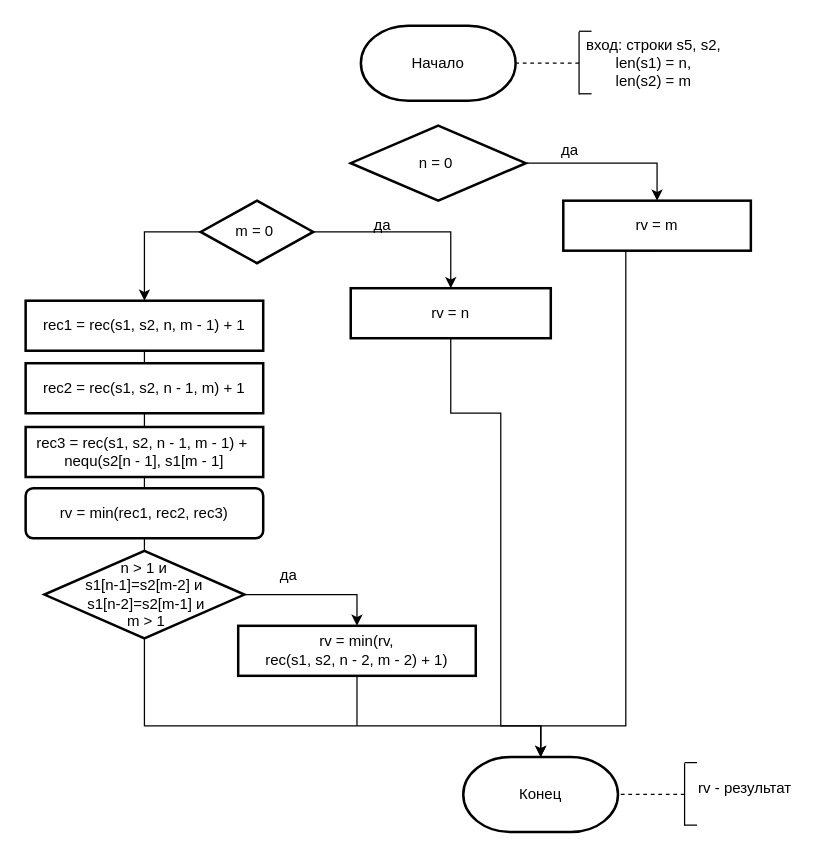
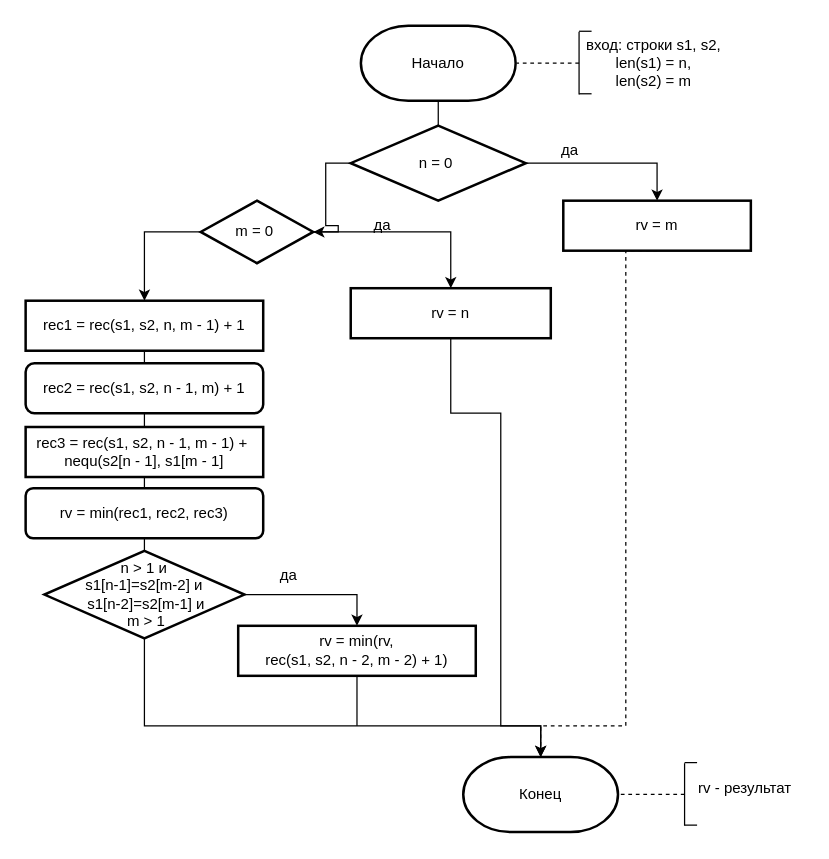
  <mxCell id="0" />
  <mxCell id="1" parent="0" />
  <mxCell id="2" value="Начало" style="strokeWidth=2;html=1;shape=mxgraph.flowchart.terminator;whiteSpace=wrap;" vertex="1" parent="1"><mxGeometry x="288.13" width="123.75" height="60" as="geometry" y="20" /></mxCell>
+ <mxCell id="3" style="edgeStyle=orthogonalEdgeStyle;rounded=0;orthogonalLoop=1;jettySize=auto;html=1;exitX=0;exitY=0.5;exitDx=0;exitDy=0;" edge="1" parent="1" source="5" target="8"><mxGeometry relative="1" as="geometry" /></mxCell>
  <mxCell id="4" style="edgeStyle=orthogonalEdgeStyle;rounded=0;orthogonalLoop=1;jettySize=auto;html=1;exitX=1;exitY=0.5;exitDx=0;exitDy=0;entryX=0.5;entryY=0;entryDx=0;entryDy=0;" edge="1" parent="1" source="5" target="12"><mxGeometry relative="1" as="geometry" /></mxCell>
  <mxCell id="5" value="n = 0&amp;nbsp;" style="rhombus;whiteSpace=wrap;html=1;strokeWidth=2;" vertex="1" parent="1"><mxGeometry x="280" y="100" width="140" height="60" as="geometry" /></mxCell>
  <mxCell id="6" style="edgeStyle=orthogonalEdgeStyle;rounded=0;orthogonalLoop=1;jettySize=auto;html=1;exitX=0;exitY=0.5;exitDx=0;exitDy=0;entryX=0.5;entryY=0;entryDx=0;entryDy=0;" edge="1" parent="1" source="8" target="15"><mxGeometry relative="1" as="geometry" /></mxCell>
  <mxCell id="7" style="edgeStyle=orthogonalEdgeStyle;rounded=0;orthogonalLoop=1;jettySize=auto;html=1;exitX=1;exitY=0.5;exitDx=0;exitDy=0;" edge="1" parent="1" source="8" target="10"><mxGeometry relative="1" as="geometry" /></mxCell>
  <mxCell id="8" value="m = 0&amp;nbsp;" style="rhombus;whiteSpace=wrap;html=1;strokeWidth=2;" vertex="1" parent="1"><mxGeometry x="160" y="160" width="90" height="50" as="geometry" /></mxCell>
  <mxCell id="9" style="edgeStyle=orthogonalEdgeStyle;rounded=0;orthogonalLoop=1;jettySize=auto;html=1;exitX=0.5;exitY=1;exitDx=0;exitDy=0;entryX=0.5;entryY=0;entryDx=0;entryDy=0;entryPerimeter=0;endArrow=none;" edge="1" parent="1" source="10" target="23"><mxGeometry relative="1" as="geometry"><Array as="points"><mxPoint x="360" y="330" /><mxPoint x="400" y="330" /><mxPoint x="400" y="580" /><mxPoint x="432" y="580" /></Array></mxGeometry></mxCell>
  <mxCell id="10" value="rv = n" style="rounded=0;whiteSpace=wrap;html=1;strokeWidth=2;" vertex="1" parent="1"><mxGeometry x="280" y="230" width="160" height="40" as="geometry" /></mxCell>
- <mxCell id="11" style="edgeStyle=orthogonalEdgeStyle;rounded=0;orthogonalLoop=1;jettySize=auto;html=1;exitX=0.5;exitY=1;exitDx=0;exitDy=0;entryX=0.5;entryY=0;entryDx=0;entryDy=0;entryPerimeter=0;" edge="1" parent="1" source="12" target="23"><mxGeometry relative="1" as="geometry"><Array as="points"><mxPoint x="500" y="580" /><mxPoint x="432" y="580" /></Array></mxGeometry></mxCell>
+ <mxCell id="11" style="edgeStyle=orthogonalEdgeStyle;rounded=0;orthogonalLoop=1;jettySize=auto;html=1;exitX=0.5;exitY=1;exitDx=0;exitDy=0;entryX=0.5;entryY=0;entryDx=0;entryDy=0;entryPerimeter=0;dashed=1;" edge="1" parent="1" source="12" target="23"><mxGeometry relative="1" as="geometry"><Array as="points"><mxPoint x="500" y="580" /><mxPoint x="432" y="580" /></Array></mxGeometry></mxCell>
  <mxCell id="12" value="rv = m" style="rounded=0;whiteSpace=wrap;html=1;strokeWidth=2;" vertex="1" parent="1"><mxGeometry x="450" y="160" width="150" height="40" as="geometry" /></mxCell>
  <mxCell id="13" value="да" style="text;html=1;align=center;verticalAlign=middle;resizable=0;points=[];autosize=1;strokeColor=none;fillColor=none;" vertex="1" parent="1"><mxGeometry x="440" y="110" width="30" height="20" as="geometry" /></mxCell>
  <mxCell id="14" value="да" style="text;html=1;align=center;verticalAlign=middle;resizable=0;points=[];autosize=1;strokeColor=none;fillColor=none;" vertex="1" parent="1"><mxGeometry x="290" y="170" width="30" height="20" as="geometry" /></mxCell>
  <mxCell id="15" value="rec1 = rec(s1, s2, n, m - 1) + 1" style="rounded=0;whiteSpace=wrap;html=1;absoluteArcSize=1;arcSize=14;strokeWidth=2;" vertex="1" parent="1"><mxGeometry x="20" y="240" width="190" height="40" as="geometry" /></mxCell>
- <mxCell id="16" value="rec2 = rec(s1, s2, n - 1, m) + 1" style="rounded=0;whiteSpace=wrap;html=1;absoluteArcSize=1;arcSize=14;strokeWidth=2;" vertex="1" parent="1"><mxGeometry x="20" y="290" width="190" height="40" as="geometry" /></mxCell>
+ <mxCell id="16" value="rec2 = rec(s1, s2, n - 1, m) + 1" style="whiteSpace=wrap;html=1;absoluteArcSize=1;arcSize=14;strokeWidth=2;rounded=1;" vertex="1" parent="1"><mxGeometry x="20" y="290" width="190" height="40" as="geometry" /></mxCell>
  <mxCell id="17" value="rec3 = rec(s1, s2, n - 1, m - 1) +&amp;nbsp;&lt;br&gt;nequ(s2[n - 1], s1[m - 1]" style="rounded=0;whiteSpace=wrap;html=1;absoluteArcSize=1;arcSize=14;strokeWidth=2;" vertex="1" parent="1"><mxGeometry x="20" y="341" width="190" height="40" as="geometry" /></mxCell>
  <mxCell id="18" value="" style="endArrow=none;html=1;" edge="1" parent="1" source="16" target="15"><mxGeometry width="50" height="50" relative="1" as="geometry"><mxPoint x="150" y="410" as="sourcePoint" /><mxPoint x="200" y="360" as="targetPoint" /></mxGeometry></mxCell>
  <mxCell id="19" value="" style="endArrow=none;html=1;entryX=0.5;entryY=1;entryDx=0;entryDy=0;exitX=0.5;exitY=0;exitDx=0;exitDy=0;" edge="1" parent="1" source="17" target="16"><mxGeometry width="50" height="50" relative="1" as="geometry"><mxPoint x="150" y="410" as="sourcePoint" /><mxPoint x="200" y="360" as="targetPoint" /></mxGeometry></mxCell>
  <mxCell id="20" value="rv = min(rec1, rec2, rec3)" style="whiteSpace=wrap;html=1;strokeWidth=2;rounded=1;" vertex="1" parent="1"><mxGeometry x="20" y="390" width="190" height="40" as="geometry" /></mxCell>
  <mxCell id="21" value="" style="endArrow=none;html=1;entryX=0.5;entryY=1;entryDx=0;entryDy=0;" edge="1" parent="1" source="20" target="17"><mxGeometry width="50" height="50" relative="1" as="geometry"><mxPoint x="220" y="340" as="sourcePoint" /><mxPoint x="270" y="290" as="targetPoint" /></mxGeometry></mxCell>
+ <mxCell id="22" value="" style="endArrow=none;html=1;entryX=0.5;entryY=1;entryDx=0;entryDy=0;entryPerimeter=0;exitX=0.5;exitY=0;exitDx=0;exitDy=0;" edge="1" parent="1" source="5" target="2"><mxGeometry width="50" height="50" relative="1" as="geometry"><mxPoint x="352" y="110" as="sourcePoint" /><mxPoint x="430" y="180" as="targetPoint" /></mxGeometry></mxCell>
  <mxCell id="23" value="Конец" style="strokeWidth=2;html=1;shape=mxgraph.flowchart.terminator;whiteSpace=wrap;" vertex="1" parent="1"><mxGeometry x="370" y="605" width="123.75" height="60" as="geometry" /></mxCell>
  <mxCell id="24" value="" style="endArrow=none;html=1;" edge="1" parent="1"><mxGeometry width="50" height="50" relative="1" as="geometry"><mxPoint x="547" y="659.89" as="sourcePoint" /><mxPoint x="547" y="609.89" as="targetPoint" /></mxGeometry></mxCell>
  <mxCell id="25" value="" style="endArrow=none;html=1;" edge="1" parent="1"><mxGeometry width="50" height="50" relative="1" as="geometry"><mxPoint x="557" y="609.41" as="sourcePoint" /><mxPoint x="547" y="609.41" as="targetPoint" /></mxGeometry></mxCell>
  <mxCell id="26" value="" style="endArrow=none;html=1;" edge="1" parent="1"><mxGeometry width="50" height="50" relative="1" as="geometry"><mxPoint x="547" y="659.41" as="sourcePoint" /><mxPoint x="557" y="659.41" as="targetPoint" /></mxGeometry></mxCell>
  <mxCell id="27" value="" style="endArrow=none;dashed=1;html=1;entryX=1;entryY=0.5;entryDx=0;entryDy=0;entryPerimeter=0;" edge="1" parent="1"><mxGeometry width="50" height="50" relative="1" as="geometry"><mxPoint x="547" y="634.89" as="sourcePoint" /><mxPoint x="493.75" y="634.89" as="targetPoint" /></mxGeometry></mxCell>
  <mxCell id="28" value="rv - результат" style="text;html=1;align=center;verticalAlign=middle;resizable=0;points=[];autosize=1;strokeColor=none;fillColor=none;" vertex="1" parent="1"><mxGeometry x="550.37" y="620.41" width="90" height="20" as="geometry" /></mxCell>
  <mxCell id="29" value="" style="endArrow=none;html=1;" edge="1" parent="1"><mxGeometry width="50" height="50" relative="1" as="geometry"><mxPoint x="462.62" y="74.98" as="sourcePoint" /><mxPoint x="462.62" y="24.98" as="targetPoint" /></mxGeometry></mxCell>
  <mxCell id="30" value="" style="endArrow=none;html=1;" edge="1" parent="1"><mxGeometry width="50" height="50" relative="1" as="geometry"><mxPoint x="472.62" y="24.5" as="sourcePoint" /><mxPoint x="462.62" y="24.5" as="targetPoint" /></mxGeometry></mxCell>
  <mxCell id="31" value="" style="endArrow=none;html=1;" edge="1" parent="1"><mxGeometry width="50" height="50" relative="1" as="geometry"><mxPoint x="462.62" y="74.5" as="sourcePoint" /><mxPoint x="472.62" y="74.5" as="targetPoint" /></mxGeometry></mxCell>
- <mxCell id="32" value="вход: строки s5, s2,&lt;br&gt;len(s1) = n,&lt;br&gt;len(s2) = m" style="text;html=1;align=center;verticalAlign=middle;resizable=0;points=[];autosize=1;strokeColor=none;fillColor=none;" vertex="1" parent="1"><mxGeometry x="457.37" y="24.98" width="130" height="50" as="geometry" /></mxCell>
+ <mxCell id="32" value="вход: строки s1, s2,&lt;br&gt;len(s1) = n,&lt;br&gt;len(s2) = m" style="text;html=1;align=center;verticalAlign=middle;resizable=0;points=[];autosize=1;strokeColor=none;fillColor=none;" vertex="1" parent="1"><mxGeometry x="457.37" y="24.98" width="130" height="50" as="geometry" /></mxCell>
  <mxCell id="33" value="" style="endArrow=none;dashed=1;html=1;entryX=1;entryY=0.5;entryDx=0;entryDy=0;entryPerimeter=0;" edge="1" parent="1"><mxGeometry width="50" height="50" relative="1" as="geometry"><mxPoint x="462.62" y="49.98" as="sourcePoint" /><mxPoint x="412.63" y="49.98" as="targetPoint" /></mxGeometry></mxCell>
  <mxCell id="34" style="edgeStyle=orthogonalEdgeStyle;rounded=0;orthogonalLoop=1;jettySize=auto;html=1;exitX=1;exitY=0.5;exitDx=0;exitDy=0;" edge="1" parent="1" source="36" target="37"><mxGeometry relative="1" as="geometry" /></mxCell>
  <mxCell id="35" style="edgeStyle=orthogonalEdgeStyle;rounded=0;orthogonalLoop=1;jettySize=auto;html=1;exitX=0.5;exitY=1;exitDx=0;exitDy=0;" edge="1" parent="1" source="36" target="23"><mxGeometry relative="1" as="geometry"><Array as="points"><mxPoint x="115" y="580" /><mxPoint x="432" y="580" /></Array></mxGeometry></mxCell>
  <mxCell id="36" value="n &amp;gt; 1 и &lt;br&gt;s1[n-1]=s2[m-2] и&lt;br&gt;&amp;nbsp;s1[n-2]=s2[m-1] и&lt;br&gt;&amp;nbsp;m &amp;gt; 1" style="rhombus;whiteSpace=wrap;html=1;strokeWidth=2;" vertex="1" parent="1"><mxGeometry x="35" y="440" width="160" height="70" as="geometry" /></mxCell>
  <mxCell id="37" value="rv = min(rv, &lt;br&gt;rec(s1, s2, n - 2, m - 2) + 1)" style="rounded=0;whiteSpace=wrap;html=1;strokeWidth=2;" vertex="1" parent="1"><mxGeometry x="190" y="500" width="190" height="40" as="geometry" /></mxCell>
  <mxCell id="38" value="да" style="text;html=1;align=center;verticalAlign=middle;resizable=0;points=[];autosize=1;strokeColor=none;fillColor=none;" vertex="1" parent="1"><mxGeometry x="215" y="450" width="30" height="20" as="geometry" /></mxCell>
  <mxCell id="39" value="" style="endArrow=none;html=1;entryX=0.5;entryY=1;entryDx=0;entryDy=0;" edge="1" parent="1" source="36" target="20"><mxGeometry width="50" height="50" relative="1" as="geometry"><mxPoint x="350" y="560" as="sourcePoint" /><mxPoint x="400" y="510" as="targetPoint" /></mxGeometry></mxCell>
  <mxCell id="40" value="" style="endArrow=none;html=1;entryX=0.5;entryY=1;entryDx=0;entryDy=0;" edge="1" parent="1" target="37"><mxGeometry width="50" height="50" relative="1" as="geometry"><mxPoint x="285" y="580" as="sourcePoint" /><mxPoint x="480" y="430" as="targetPoint" /></mxGeometry></mxCell>
